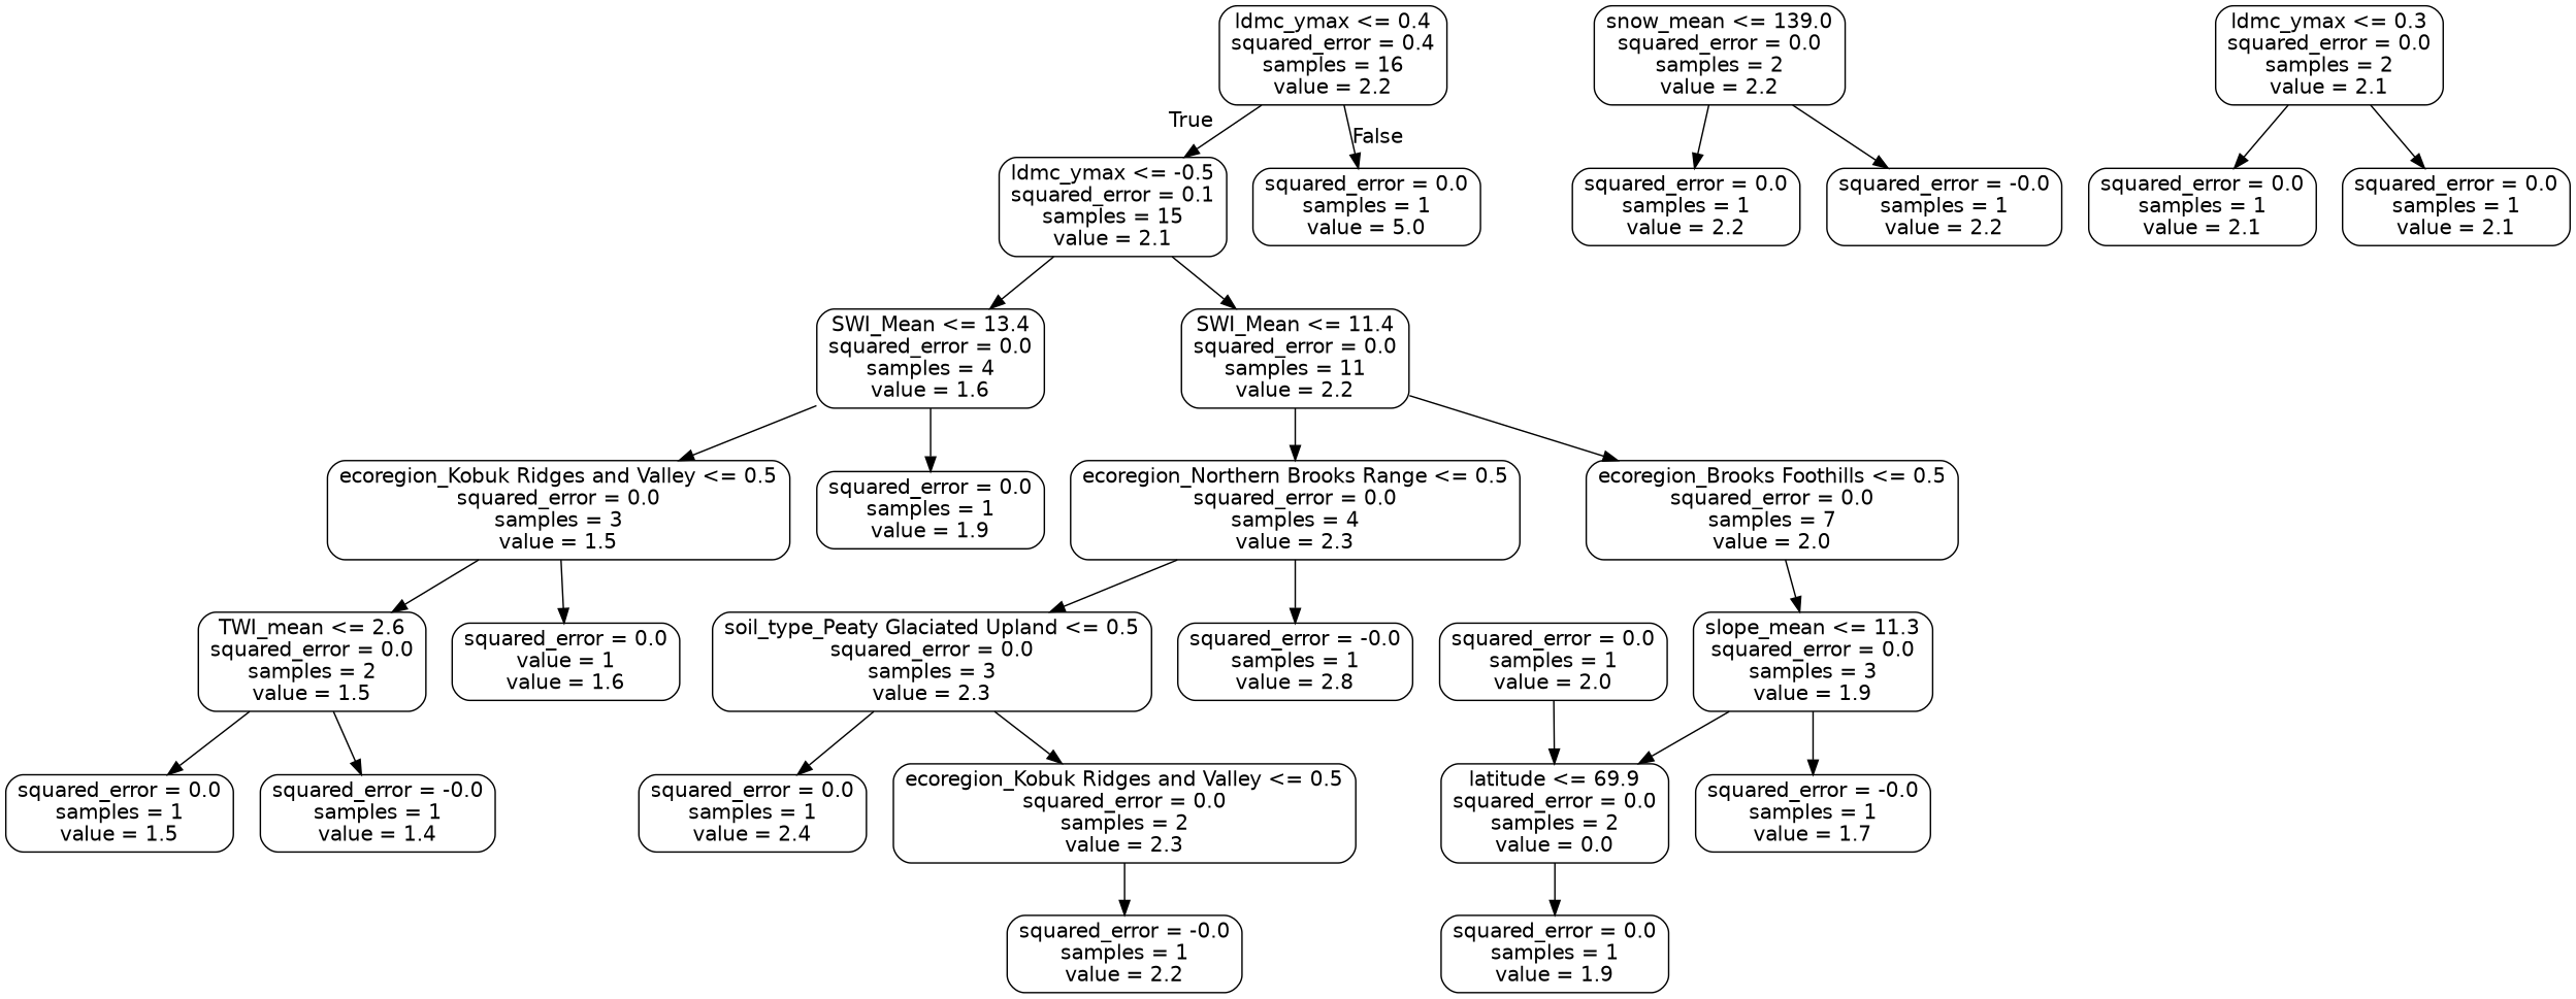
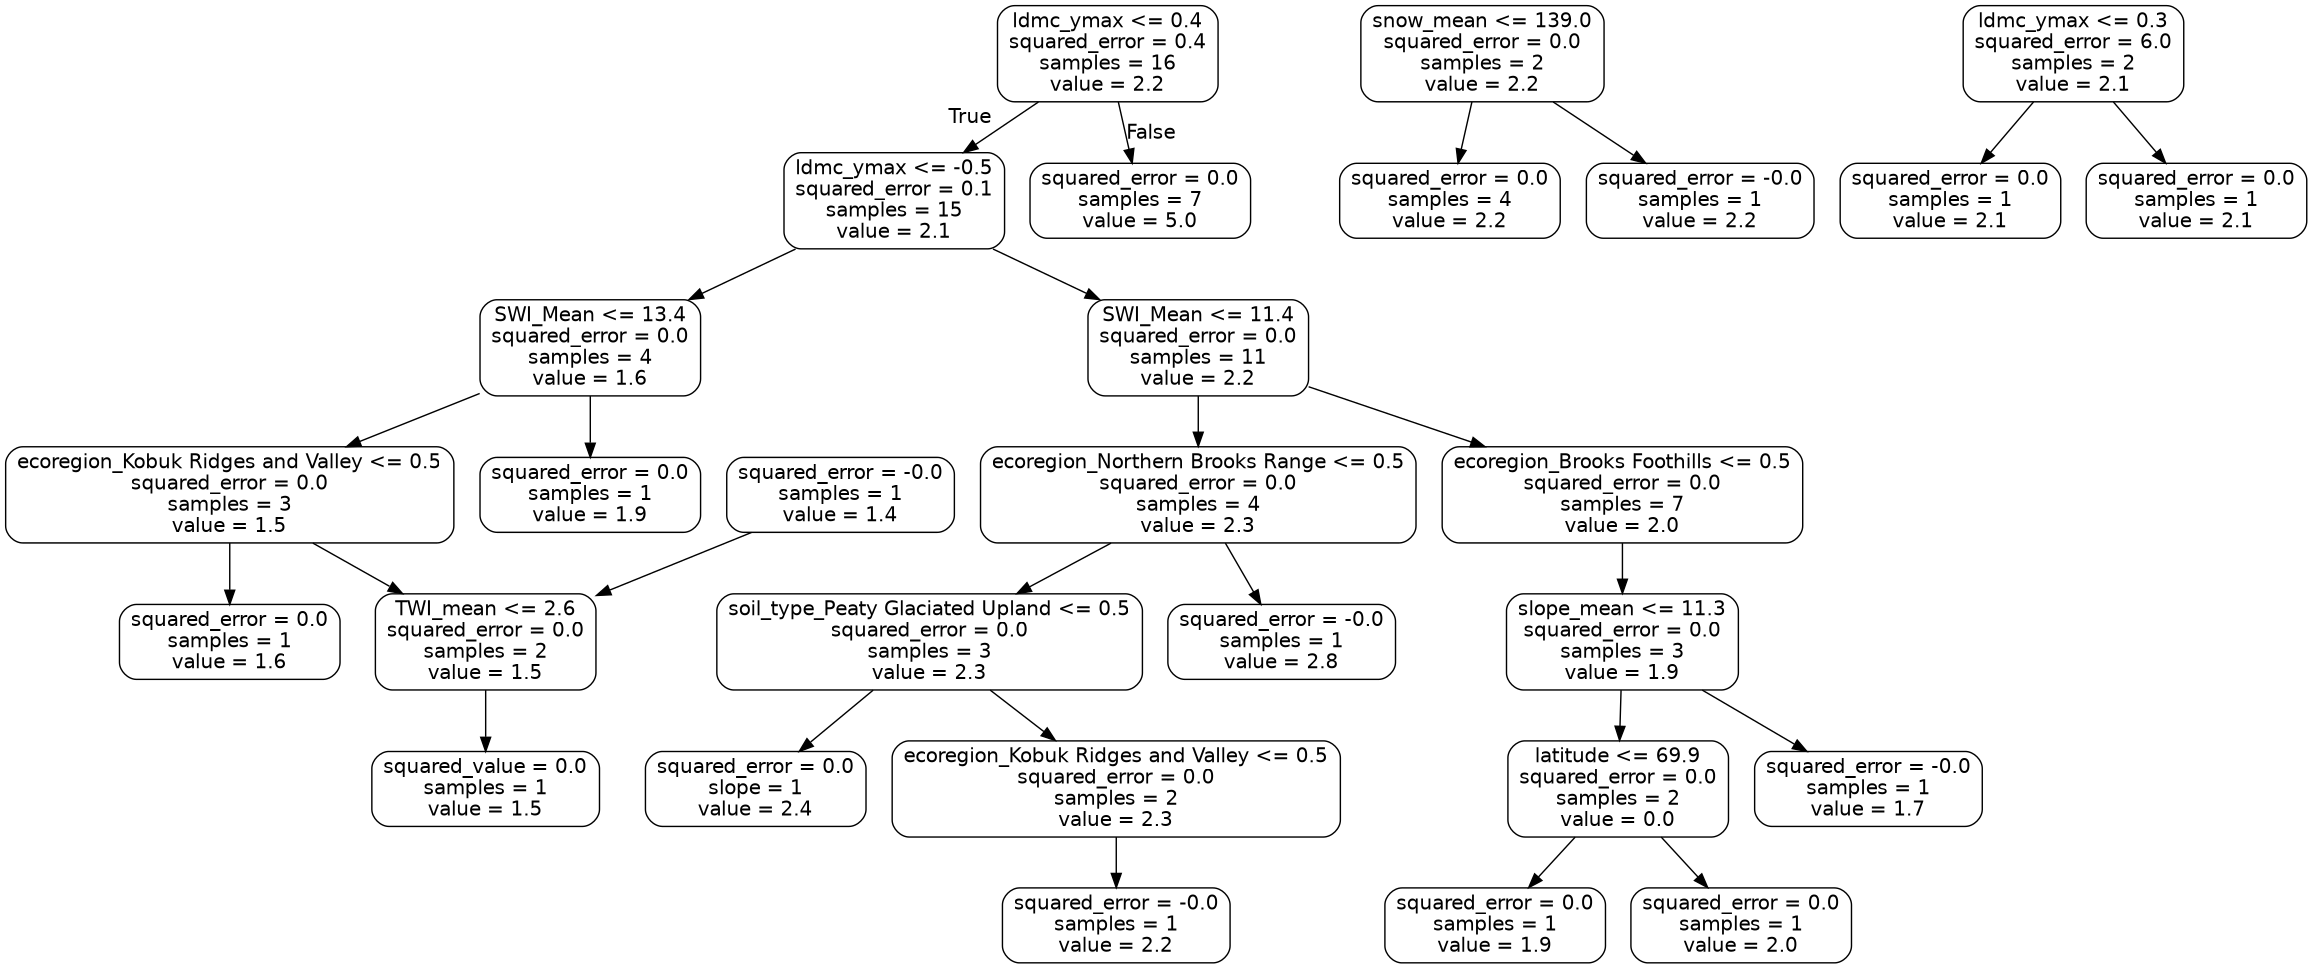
  digraph {
    node [color=black fontname=helvetica shape=box style=rounded]
    edge [fontname=helvetica]
    n1 [label="ldmc_ymax <= 0.4\nsquared_error = 0.4\nsamples = 16\nvalue = 2.2"]
    n2 [label="ldmc_ymax <= -0.5\nsquared_error = 0.1\nsamples = 15\nvalue = 2.1"]
-   n3 [label="squared_error = 0.0\nsamples = 1\nvalue = 5.0"]
+   n3 [label="squared_error = 0.0\nsamples = 7\nvalue = 5.0"]
    n4 [label="SWI_Mean <= 13.4\nsquared_error = 0.0\nsamples = 4\nvalue = 1.6"]
    n5 [label="SWI_Mean <= 11.4\nsquared_error = 0.0\nsamples = 11\nvalue = 2.2"]
    n6 [label="ecoregion_Kobuk Ridges and Valley <= 0.5\nsquared_error = 0.0\nsamples = 3\nvalue = 1.5"]
    n7 [label="squared_error = 0.0\nsamples = 1\nvalue = 1.9"]
    n8 [label="ecoregion_Northern Brooks Range <= 0.5\nsquared_error = 0.0\nsamples = 4\nvalue = 2.3"]
    n9 [label="ecoregion_Brooks Foothills <= 0.5\nsquared_error = 0.0\nsamples = 7\nvalue = 2.0"]
    n10 [label="TWI_mean <= 2.6\nsquared_error = 0.0\nsamples = 2\nvalue = 1.5"]
-   n11 [label="squared_error = 0.0\nvalue = 1\nvalue = 1.6"]
-   n12 [label="squared_error = 0.0\nsamples = 1\nvalue = 1.5"]
+   n11 [label="squared_error = 0.0\nsamples = 1\nvalue = 1.6"]
+   n12 [label="squared_value = 0.0\nsamples = 1\nvalue = 1.5"]
    n13 [label="squared_error = -0.0\nsamples = 1\nvalue = 1.4"]
    n14 [label="soil_type_Peaty Glaciated Upland <= 0.5\nsquared_error = 0.0\nsamples = 3\nvalue = 2.3"]
    n15 [label="squared_error = -0.0\nsamples = 1\nvalue = 2.8"]
    n16 [label="slope_mean <= 11.3\nsquared_error = 0.0\nsamples = 3\nvalue = 1.9"]
-   n17 [label="squared_error = 0.0\nsamples = 1\nvalue = 2.4"]
+   n17 [label="squared_error = 0.0\nslope = 1\nvalue = 2.4"]
    n18 [label="ecoregion_Kobuk Ridges and Valley <= 0.5\nsquared_error = 0.0\nsamples = 2\nvalue = 2.3"]
    n19 [label="squared_error = -0.0\nsamples = 1\nvalue = 2.2"]
    n20 [label="latitude <= 69.9\nsquared_error = 0.0\nsamples = 2\nvalue = 0.0"]
    n21 [label="squared_error = -0.0\nsamples = 1\nvalue = 1.7"]
    n22 [label="squared_error = 0.0\nsamples = 1\nvalue = 1.9"]
    n23 [label="squared_error = 0.0\nsamples = 1\nvalue = 2.0"]
    n24 [label="snow_mean <= 139.0\nsquared_error = 0.0\nsamples = 2\nvalue = 2.2"]
-   n25 [label="squared_error = 0.0\nsamples = 1\nvalue = 2.2"]
+   n25 [label="squared_error = 0.0\nsamples = 4\nvalue = 2.2"]
    n26 [label="squared_error = -0.0\nsamples = 1\nvalue = 2.2"]
-   n27 [label="ldmc_ymax <= 0.3\nsquared_error = 0.0\nsamples = 2\nvalue = 2.1"]
+   n27 [label="ldmc_ymax <= 0.3\nsquared_error = 6.0\nsamples = 2\nvalue = 2.1"]
    n28 [label="squared_error = 0.0\nsamples = 1\nvalue = 2.1"]
    n29 [label="squared_error = 0.0\nsamples = 1\nvalue = 2.1"]
    n1 -> n2 [headlabel=True labelangle=45 labeldistance=2.5]
    n1 -> n3 [headlabel=False labelangle=-45 labeldistance=2.5]
    n2 -> n4
    n2 -> n5
    n4 -> n6
    n4 -> n7
    n5 -> n8
    n5 -> n9
    n6 -> n10
    n6 -> n11
    n8 -> n14
    n8 -> n15
    n9 -> n16
    n10 -> n12
-   n10 -> n13
+   n13 -> n10
    n14 -> n17
    n14 -> n18
    n16 -> n20
    n16 -> n21
    n18 -> n19
    n20 -> n22
-   n23 -> n20
+   n20 -> n23
    n24 -> n25
    n24 -> n26
    n27 -> n28
    n27 -> n29
  }
